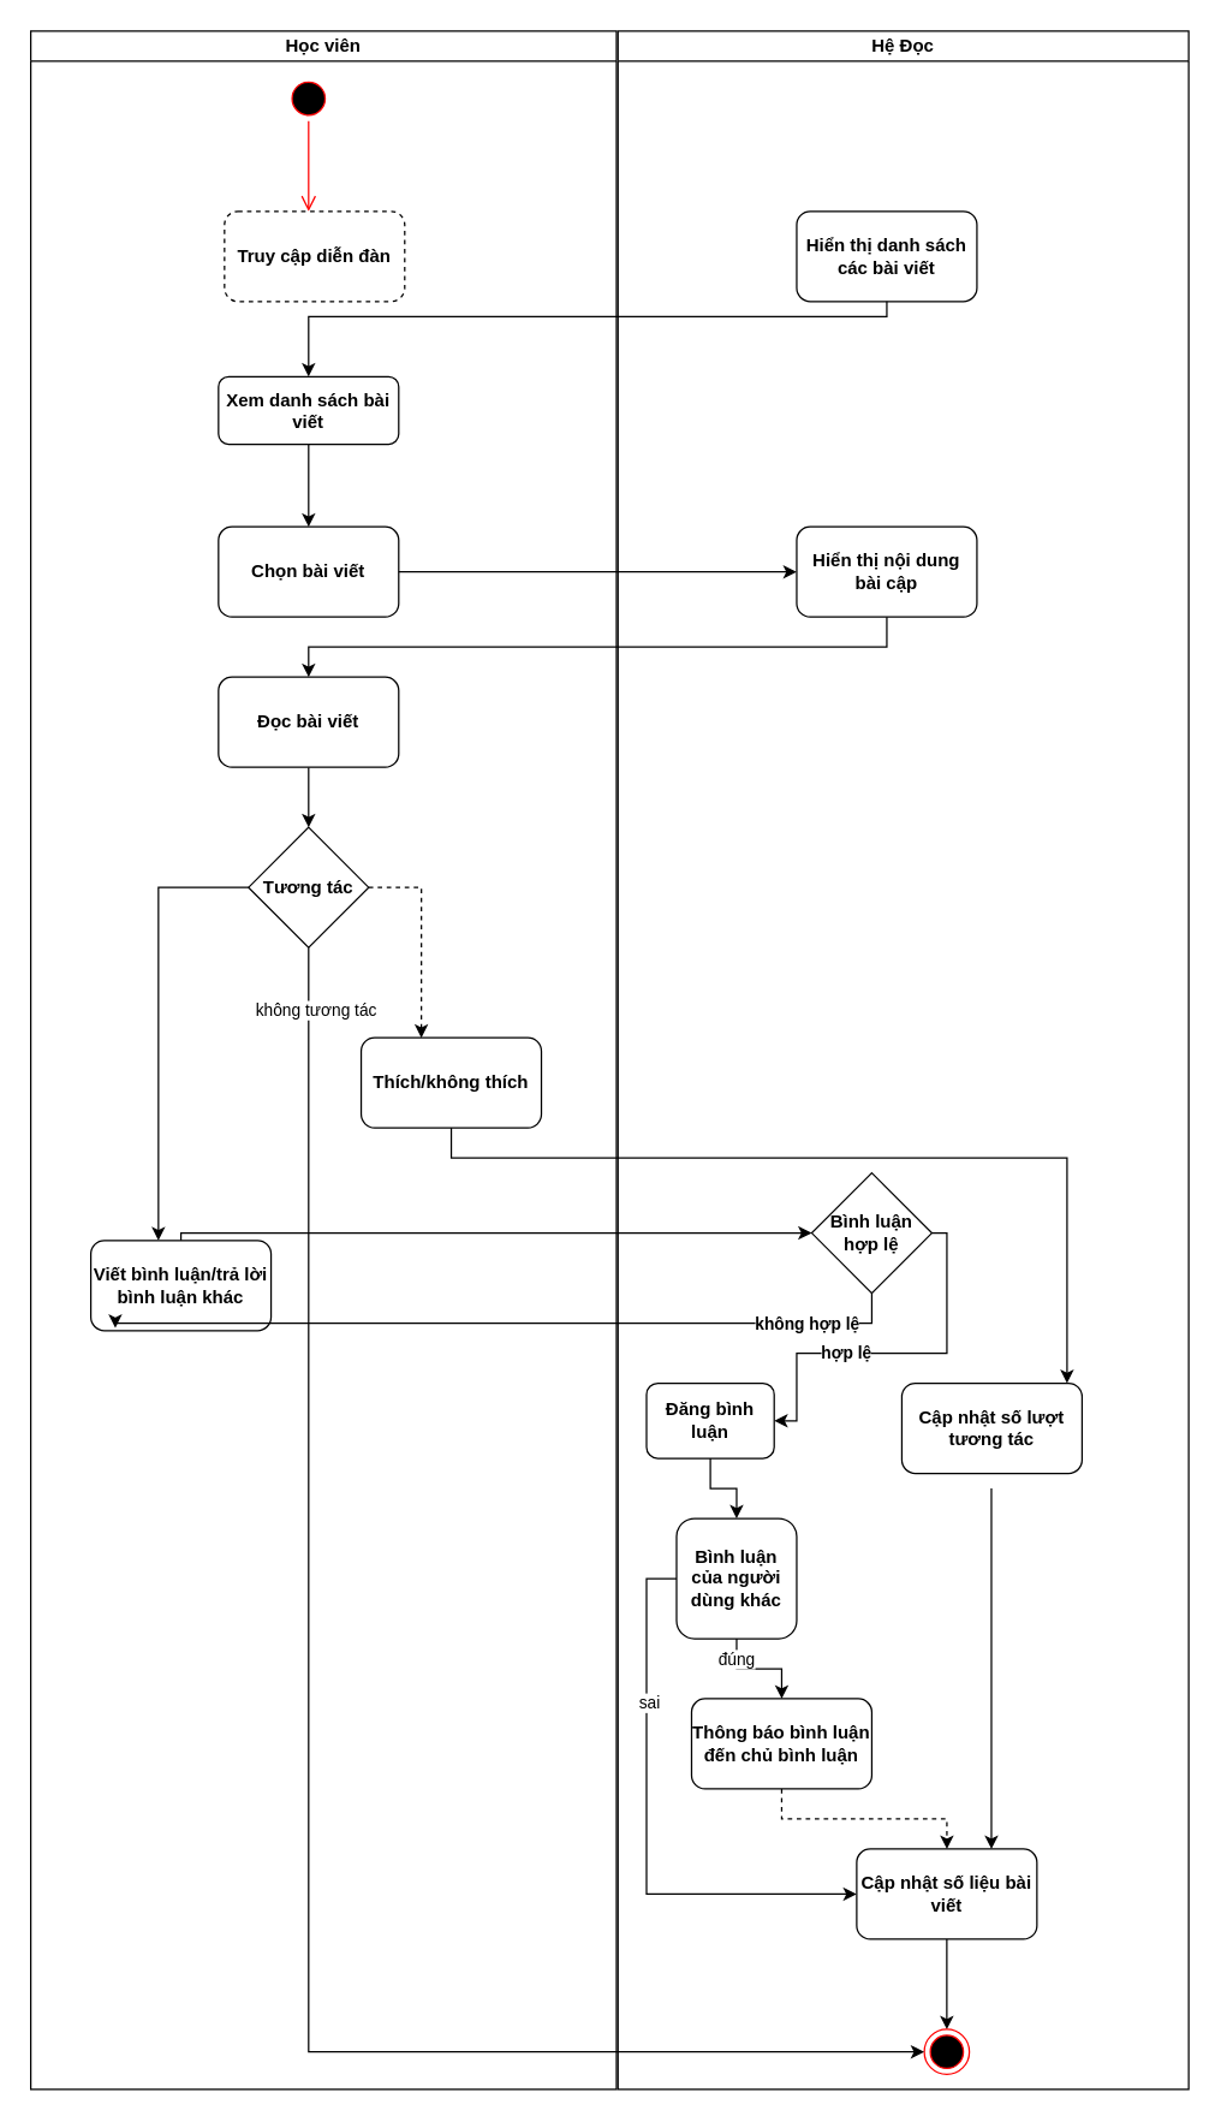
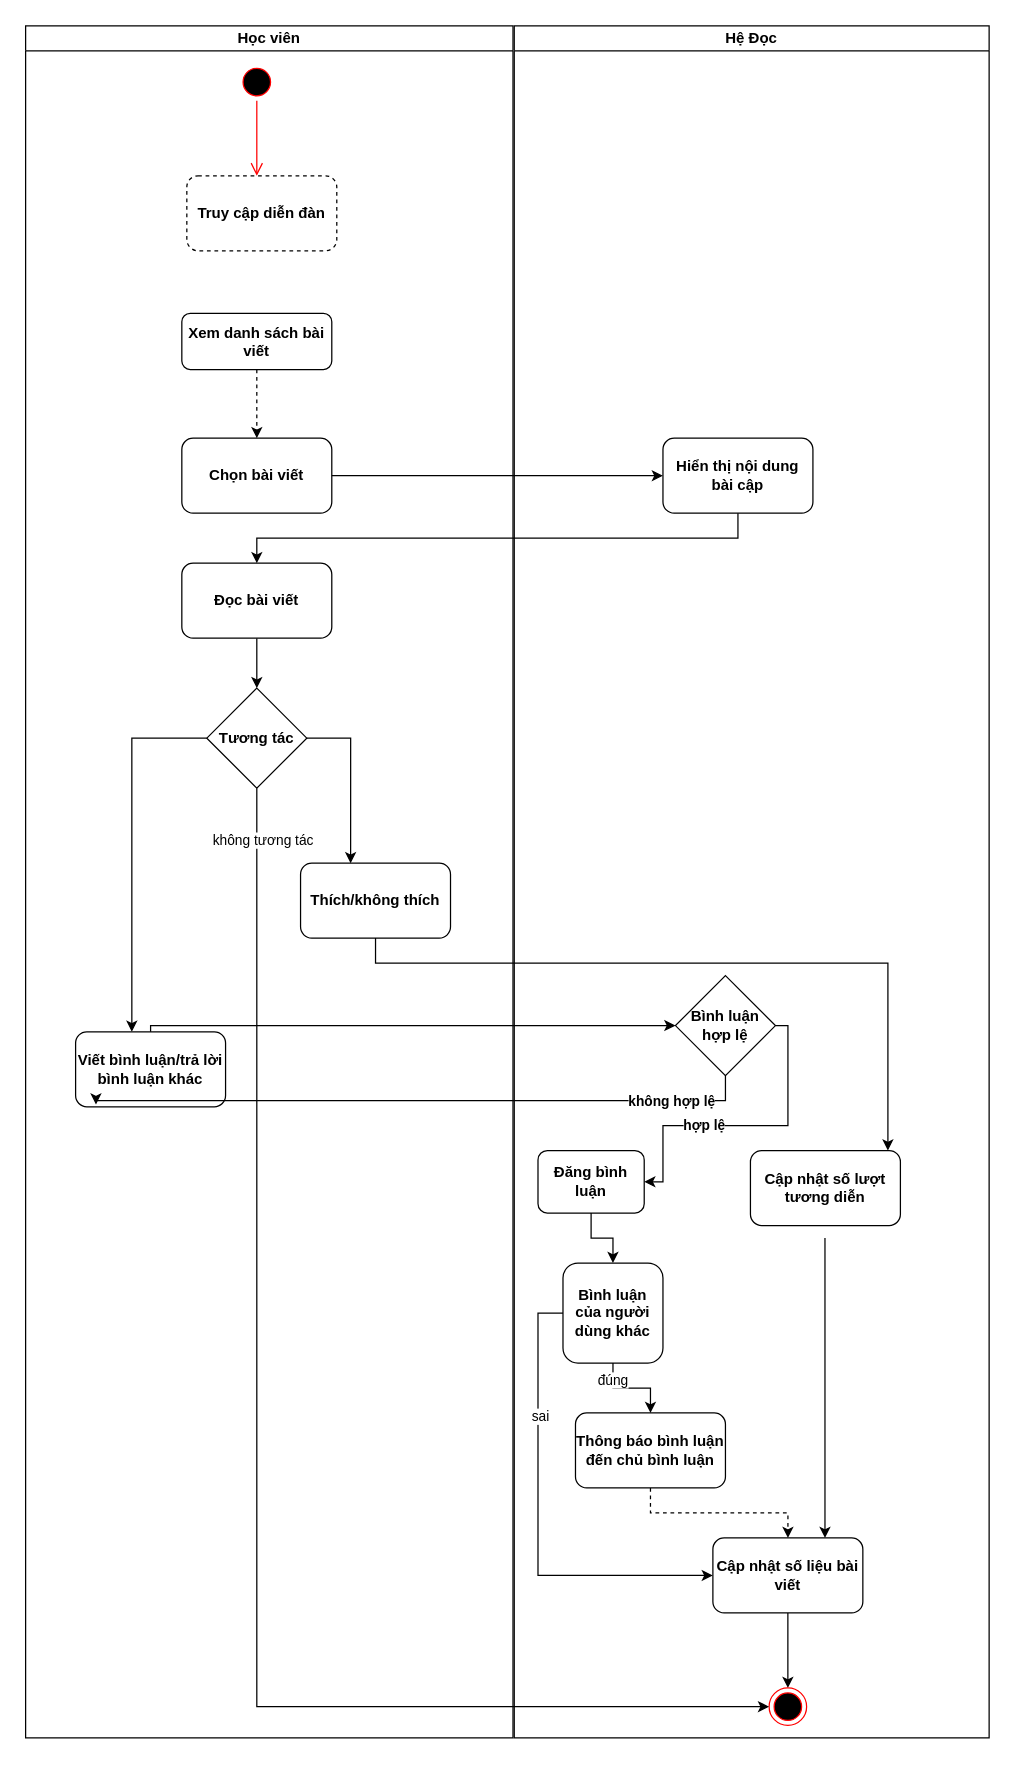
  <mxCell id="0" />
  <mxCell id="1" parent="0" />
  <mxCell id="2" value="Học viên" style="swimlane;startSize=20;whiteSpace=wrap;html=1;fontStyle=1" parent="1" vertex="1"><mxGeometry x="20" y="20" width="390" height="1370" as="geometry" /></mxCell>
  <mxCell id="3" value="" style="ellipse;html=1;shape=startState;fillColor=#000000;strokeColor=#ff0000;fontStyle=1" parent="2" vertex="1"><mxGeometry x="170" y="30" width="30" height="30" as="geometry" /></mxCell>
  <mxCell id="4" value="" style="edgeStyle=orthogonalEdgeStyle;html=1;verticalAlign=bottom;endArrow=open;endSize=8;strokeColor=#ff0000;rounded=0;fontStyle=1" parent="2" source="3" edge="1"><mxGeometry relative="1" as="geometry"><mxPoint x="185" y="120" as="targetPoint" /></mxGeometry></mxCell>
  <mxCell id="5" value="Truy cập diễn đàn" style="rounded=1;whiteSpace=wrap;html=1;fontStyle=1;dashed=1;" parent="2" vertex="1"><mxGeometry x="129" y="120" width="120" height="60" as="geometry" /></mxCell>
- <mxCell id="6" style="edgeStyle=orthogonalEdgeStyle;rounded=0;orthogonalLoop=1;jettySize=auto;html=1;entryX=0.5;entryY=0;entryDx=0;entryDy=0;fontStyle=1" parent="2" source="7" target="8" edge="1"><mxGeometry relative="1" as="geometry" /></mxCell>
+ <mxCell id="6" style="edgeStyle=orthogonalEdgeStyle;rounded=0;orthogonalLoop=1;jettySize=auto;html=1;entryX=0.5;entryY=0;entryDx=0;entryDy=0;fontStyle=1;dashed=1;" parent="2" source="7" target="8" edge="1"><mxGeometry relative="1" as="geometry" /></mxCell>
  <mxCell id="7" value="Xem danh sách bài viết" style="rounded=1;whiteSpace=wrap;html=1;fontStyle=1" parent="2" vertex="1"><mxGeometry x="125" y="230" width="120" height="45" as="geometry" /></mxCell>
  <mxCell id="8" value="Chọn bài viết" style="rounded=1;whiteSpace=wrap;html=1;fontStyle=1" parent="2" vertex="1"><mxGeometry x="125" y="330" width="120" height="60" as="geometry" /></mxCell>
  <mxCell id="9" style="edgeStyle=orthogonalEdgeStyle;rounded=0;orthogonalLoop=1;jettySize=auto;html=1;fontStyle=1" parent="2" source="10" target="12" edge="1"><mxGeometry relative="1" as="geometry" /></mxCell>
  <mxCell id="10" value="Đọc bài viết" style="rounded=1;whiteSpace=wrap;html=1;fontStyle=1" parent="2" vertex="1"><mxGeometry x="125" y="430" width="120" height="60" as="geometry" /></mxCell>
  <mxCell id="11" style="edgeStyle=orthogonalEdgeStyle;rounded=0;orthogonalLoop=1;jettySize=auto;html=1;fontStyle=1" parent="2" source="12" target="13" edge="1"><mxGeometry relative="1" as="geometry"><Array as="points"><mxPoint x="85" y="570" /></Array></mxGeometry></mxCell>
  <mxCell id="12" value="Tương tác" style="rhombus;whiteSpace=wrap;html=1;fontStyle=1" parent="2" vertex="1"><mxGeometry x="145" y="530" width="80" height="80" as="geometry" /></mxCell>
  <mxCell id="13" value="Viết bình luận/trả lời bình luận khác" style="rounded=1;whiteSpace=wrap;html=1;fontStyle=1" parent="2" vertex="1"><mxGeometry x="40" y="805" width="120" height="60" as="geometry" /></mxCell>
  <mxCell id="14" value="Thích/không thích" style="rounded=1;whiteSpace=wrap;html=1;fontStyle=1" parent="2" vertex="1"><mxGeometry x="220" y="670" width="120" height="60" as="geometry" /></mxCell>
- <mxCell id="15" style="edgeStyle=orthogonalEdgeStyle;rounded=0;orthogonalLoop=1;jettySize=auto;html=1;entryX=0.334;entryY=0.003;entryDx=0;entryDy=0;entryPerimeter=0;fontStyle=1;dashed=1;" parent="2" source="12" target="14" edge="1"><mxGeometry relative="1" as="geometry"><Array as="points"><mxPoint x="260" y="570" /></Array></mxGeometry></mxCell>
+ <mxCell id="15" style="edgeStyle=orthogonalEdgeStyle;rounded=0;orthogonalLoop=1;jettySize=auto;html=1;entryX=0.334;entryY=0.003;entryDx=0;entryDy=0;entryPerimeter=0;fontStyle=1" parent="2" source="12" target="14" edge="1"><mxGeometry relative="1" as="geometry"><Array as="points"><mxPoint x="260" y="570" /></Array></mxGeometry></mxCell>
  <mxCell id="16" value="Hệ Đọc" style="swimlane;startSize=20;whiteSpace=wrap;html=1;fontStyle=1" parent="1" vertex="1"><mxGeometry x="411" y="20" width="380" height="1370" as="geometry" /></mxCell>
- <mxCell id="17" value="Hiển thị danh sách các bài viết" style="rounded=1;whiteSpace=wrap;html=1;fontStyle=1" parent="16" vertex="1"><mxGeometry x="119" y="120" width="120" height="60" as="geometry" /></mxCell>
  <mxCell id="18" value="Hiển thị nội dung bài cập" style="rounded=1;whiteSpace=wrap;html=1;fontStyle=1" parent="16" vertex="1"><mxGeometry x="119" y="330" width="120" height="60" as="geometry" /></mxCell>
  <mxCell id="19" style="edgeStyle=orthogonalEdgeStyle;rounded=0;orthogonalLoop=1;jettySize=auto;html=1;fontStyle=1" parent="16" source="21" target="23" edge="1"><mxGeometry relative="1" as="geometry"><Array as="points"><mxPoint x="219" y="800" /><mxPoint x="219" y="880" /><mxPoint x="119" y="880" /></Array></mxGeometry></mxCell>
  <mxCell id="20" value="hợp lệ" style="edgeLabel;html=1;align=center;verticalAlign=middle;resizable=0;points=[];fontStyle=1" parent="19" vertex="1" connectable="0"><mxGeometry x="0.26" y="-1" relative="1" as="geometry"><mxPoint as="offset" /></mxGeometry></mxCell>
  <mxCell id="21" value="Bình luận hợp lệ" style="rhombus;whiteSpace=wrap;html=1;fontStyle=1" parent="16" vertex="1"><mxGeometry x="129" y="760" width="80" height="80" as="geometry" /></mxCell>
  <mxCell id="22" style="edgeStyle=orthogonalEdgeStyle;rounded=0;orthogonalLoop=1;jettySize=auto;html=1;entryX=0.5;entryY=0;entryDx=0;entryDy=0;" edge="1" parent="16" source="23" target="30"><mxGeometry relative="1" as="geometry" /></mxCell>
  <mxCell id="23" value="Đăng bình luận" style="rounded=1;whiteSpace=wrap;html=1;fontStyle=1" parent="16" vertex="1"><mxGeometry x="19" y="900" width="85" height="50" as="geometry" /></mxCell>
  <mxCell id="24" style="edgeStyle=orthogonalEdgeStyle;rounded=0;orthogonalLoop=1;jettySize=auto;html=1;" edge="1" parent="16"><mxGeometry relative="1" as="geometry"><mxPoint x="248.64" y="1210" as="targetPoint" /><mxPoint x="248.64" y="970" as="sourcePoint" /></mxGeometry></mxCell>
- <mxCell id="25" value="Cập nhật số lượt tương tác" style="rounded=1;whiteSpace=wrap;html=1;fontStyle=1" parent="16" vertex="1"><mxGeometry x="189" y="900" width="120" height="60" as="geometry" /></mxCell>
+ <mxCell id="25" value="Cập nhật số lượt tương diễn" style="rounded=1;whiteSpace=wrap;html=1;fontStyle=1" parent="16" vertex="1"><mxGeometry x="189" y="900" width="120" height="60" as="geometry" /></mxCell>
  <mxCell id="26" style="edgeStyle=orthogonalEdgeStyle;rounded=0;orthogonalLoop=1;jettySize=auto;html=1;" edge="1" parent="16" source="30" target="35"><mxGeometry relative="1" as="geometry" /></mxCell>
  <mxCell id="27" value="đúng" style="edgeLabel;html=1;align=center;verticalAlign=middle;resizable=0;points=[];" vertex="1" connectable="0" parent="26"><mxGeometry x="-0.636" y="-1" relative="1" as="geometry"><mxPoint as="offset" /></mxGeometry></mxCell>
  <mxCell id="28" style="edgeStyle=orthogonalEdgeStyle;rounded=0;orthogonalLoop=1;jettySize=auto;html=1;entryX=0;entryY=0.5;entryDx=0;entryDy=0;" edge="1" parent="16" source="30" target="32"><mxGeometry relative="1" as="geometry"><Array as="points"><mxPoint x="19" y="1030" /><mxPoint x="19" y="1240" /></Array></mxGeometry></mxCell>
  <mxCell id="29" value="sai" style="edgeLabel;html=1;align=center;verticalAlign=middle;resizable=0;points=[];" vertex="1" connectable="0" parent="28"><mxGeometry x="-0.446" y="1" relative="1" as="geometry"><mxPoint as="offset" /></mxGeometry></mxCell>
  <mxCell id="30" value="Bình luận của người dùng khác" style="whiteSpace=wrap;html=1;fontStyle=1;rounded=1;" vertex="1" parent="16"><mxGeometry x="39" y="990" width="80" height="80" as="geometry" /></mxCell>
  <mxCell id="31" style="edgeStyle=orthogonalEdgeStyle;rounded=0;orthogonalLoop=1;jettySize=auto;html=1;entryX=0.5;entryY=0;entryDx=0;entryDy=0;fontStyle=1" edge="1" parent="16" source="32" target="33"><mxGeometry relative="1" as="geometry" /></mxCell>
  <mxCell id="32" value="Cập nhật số liệu bài viết" style="rounded=1;whiteSpace=wrap;html=1;fontStyle=1" vertex="1" parent="16"><mxGeometry x="158.95" y="1210" width="120" height="60" as="geometry" /></mxCell>
  <mxCell id="33" value="" style="ellipse;html=1;shape=endState;fillColor=#000000;strokeColor=#ff0000;fontStyle=1" vertex="1" parent="16"><mxGeometry x="203.95" y="1330" width="30" height="30" as="geometry" /></mxCell>
  <mxCell id="34" style="edgeStyle=orthogonalEdgeStyle;rounded=0;orthogonalLoop=1;jettySize=auto;html=1;dashed=1;" edge="1" parent="16" source="35" target="32"><mxGeometry relative="1" as="geometry" /></mxCell>
  <mxCell id="35" value="Thông báo bình luận đến chủ bình luận" style="rounded=1;whiteSpace=wrap;html=1;fontStyle=1" vertex="1" parent="16"><mxGeometry x="49" y="1110" width="120" height="60" as="geometry" /></mxCell>
- <mxCell id="36" style="edgeStyle=orthogonalEdgeStyle;rounded=0;orthogonalLoop=1;jettySize=auto;html=1;fontStyle=1" parent="1" source="17" target="7" edge="1"><mxGeometry relative="1" as="geometry"><Array as="points"><mxPoint x="590" y="210" /><mxPoint x="205" y="210" /></Array></mxGeometry></mxCell>
  <mxCell id="37" style="edgeStyle=orthogonalEdgeStyle;rounded=0;orthogonalLoop=1;jettySize=auto;html=1;fontStyle=1" parent="1" source="8" target="18" edge="1"><mxGeometry relative="1" as="geometry" /></mxCell>
  <mxCell id="38" style="edgeStyle=orthogonalEdgeStyle;rounded=0;orthogonalLoop=1;jettySize=auto;html=1;fontStyle=1" parent="1" source="18" target="10" edge="1"><mxGeometry relative="1" as="geometry"><Array as="points"><mxPoint x="590" y="430" /><mxPoint x="205" y="430" /></Array></mxGeometry></mxCell>
  <mxCell id="39" style="edgeStyle=orthogonalEdgeStyle;rounded=0;orthogonalLoop=1;jettySize=auto;html=1;entryX=0;entryY=0.5;entryDx=0;entryDy=0;fontStyle=1" parent="1" source="13" target="21" edge="1"><mxGeometry relative="1" as="geometry"><Array as="points"><mxPoint x="120" y="820" /></Array></mxGeometry></mxCell>
  <mxCell id="40" style="edgeStyle=orthogonalEdgeStyle;rounded=0;orthogonalLoop=1;jettySize=auto;html=1;entryX=0.136;entryY=0.969;entryDx=0;entryDy=0;entryPerimeter=0;fontStyle=1" parent="1" source="21" target="13" edge="1"><mxGeometry relative="1" as="geometry"><Array as="points"><mxPoint x="580" y="880" /><mxPoint x="76" y="880" /></Array></mxGeometry></mxCell>
  <mxCell id="41" value="không hợp lệ" style="edgeLabel;html=1;align=center;verticalAlign=middle;resizable=0;points=[];fontStyle=1" parent="40" vertex="1" connectable="0"><mxGeometry x="-0.28" relative="1" as="geometry"><mxPoint x="126" as="offset" /></mxGeometry></mxCell>
  <mxCell id="42" style="edgeStyle=orthogonalEdgeStyle;rounded=0;orthogonalLoop=1;jettySize=auto;html=1;fontStyle=1" parent="1" source="14" target="25" edge="1"><mxGeometry relative="1" as="geometry"><Array as="points"><mxPoint x="300" y="770" /><mxPoint x="710" y="770" /></Array></mxGeometry></mxCell>
  <mxCell id="43" style="edgeStyle=orthogonalEdgeStyle;rounded=0;orthogonalLoop=1;jettySize=auto;html=1;entryX=0;entryY=0.5;entryDx=0;entryDy=0;" edge="1" parent="1" source="12" target="33"><mxGeometry relative="1" as="geometry"><mxPoint x="575" y="1195" as="targetPoint" /><Array as="points"><mxPoint x="205" y="1365" /></Array></mxGeometry></mxCell>
  <mxCell id="44" value="không tương tác" style="edgeLabel;html=1;align=center;verticalAlign=middle;resizable=0;points=[];" vertex="1" connectable="0" parent="43"><mxGeometry x="-0.899" y="2" relative="1" as="geometry"><mxPoint x="2" y="-17" as="offset" /></mxGeometry></mxCell>
